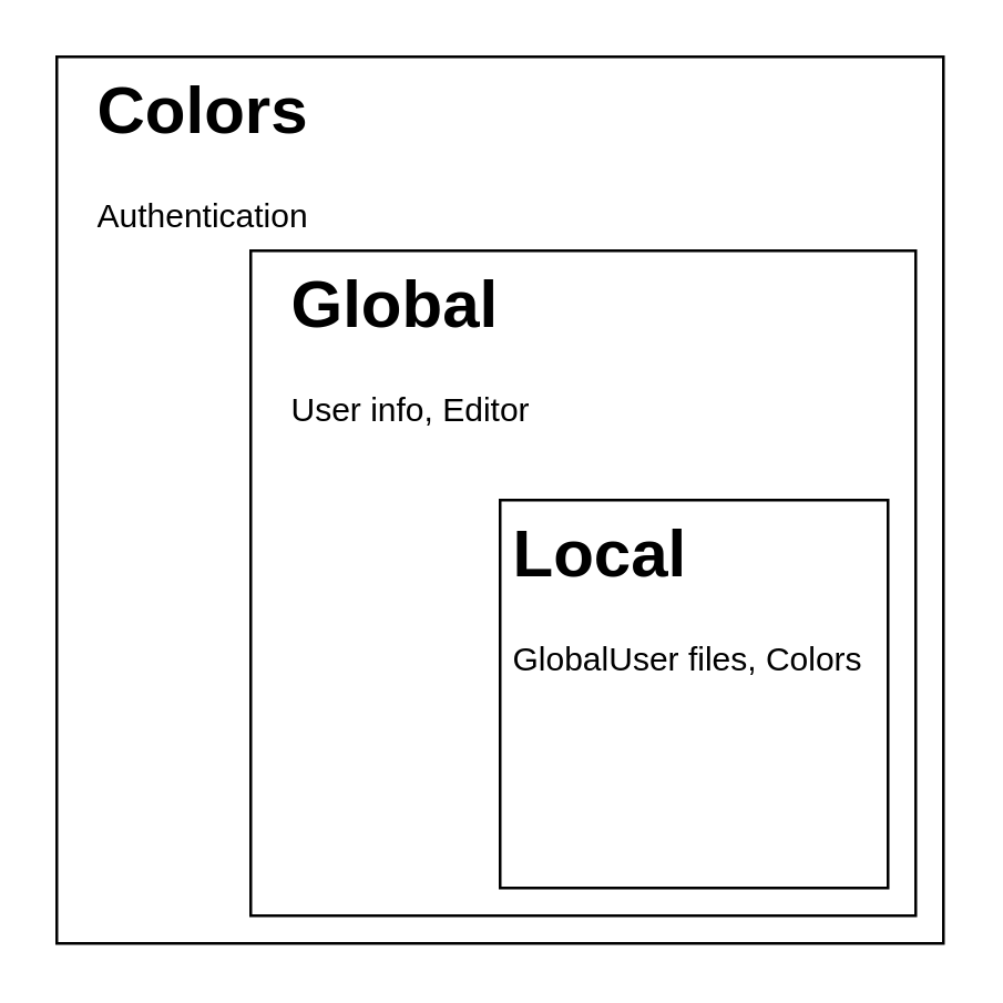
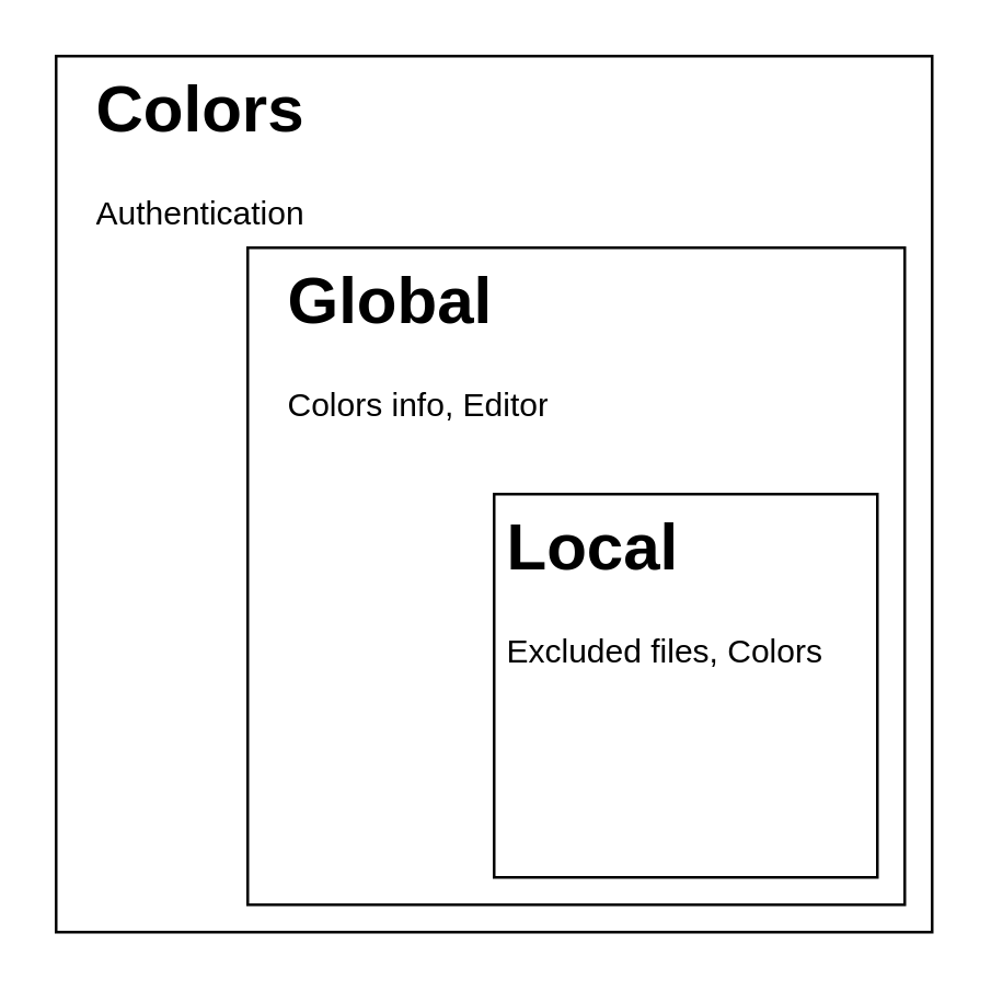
  <mxCell id="0" />
  <mxCell id="1" parent="0" />
  <mxCell id="2" value="" style="whiteSpace=wrap;html=1;aspect=fixed;" vertex="1" parent="1"><mxGeometry x="20" y="20" width="320" height="320" as="geometry" /></mxCell>
  <mxCell id="3" value="" style="whiteSpace=wrap;html=1;aspect=fixed;" vertex="1" parent="1"><mxGeometry x="90" y="90" width="240" height="240" as="geometry" /></mxCell>
  <mxCell id="4" value="" style="whiteSpace=wrap;html=1;aspect=fixed;" vertex="1" parent="1"><mxGeometry x="180" y="180" width="140" height="140" as="geometry" /></mxCell>
  <mxCell id="5" value="&lt;h1&gt;Colors&lt;/h1&gt;&lt;p&gt;Authentication&lt;/p&gt;" style="text;html=1;strokeColor=none;fillColor=none;spacing=5;spacingTop=-20;whiteSpace=wrap;overflow=hidden;rounded=0;" vertex="1" parent="1"><mxGeometry x="30" y="20" width="140" height="80" as="geometry" /></mxCell>
- <mxCell id="6" value="&lt;h1&gt;Global&lt;/h1&gt;&lt;p&gt;User info, Editor&lt;/p&gt;" style="text;html=1;strokeColor=none;fillColor=none;spacing=5;spacingTop=-20;whiteSpace=wrap;overflow=hidden;rounded=0;" vertex="1" parent="1"><mxGeometry x="100" y="90" width="140" height="80" as="geometry" /></mxCell>
- <mxCell id="7" value="&lt;h1&gt;Local&lt;/h1&gt;&lt;p&gt;GlobalUser files, Colors&lt;/p&gt;" style="text;html=1;strokeColor=none;fillColor=none;spacing=5;spacingTop=-20;whiteSpace=wrap;overflow=hidden;rounded=0;" vertex="1" parent="1"><mxGeometry x="180" y="180" width="140" height="80" as="geometry" /></mxCell>
+ <mxCell id="6" value="&lt;h1&gt;Global&lt;/h1&gt;&lt;p&gt;Colors info, Editor&lt;/p&gt;" style="text;html=1;strokeColor=none;fillColor=none;spacing=5;spacingTop=-20;whiteSpace=wrap;overflow=hidden;rounded=0;" vertex="1" parent="1"><mxGeometry x="100" y="90" width="140" height="80" as="geometry" /></mxCell>
+ <mxCell id="7" value="&lt;h1&gt;Local&lt;/h1&gt;&lt;p&gt;Excluded files, Colors&lt;/p&gt;" style="text;html=1;strokeColor=none;fillColor=none;spacing=5;spacingTop=-20;whiteSpace=wrap;overflow=hidden;rounded=0;" vertex="1" parent="1"><mxGeometry x="180" y="180" width="140" height="80" as="geometry" /></mxCell>
